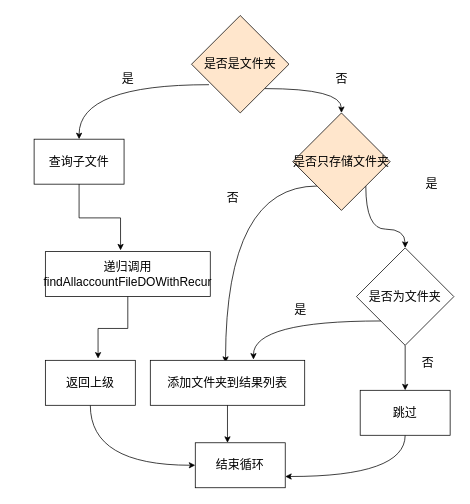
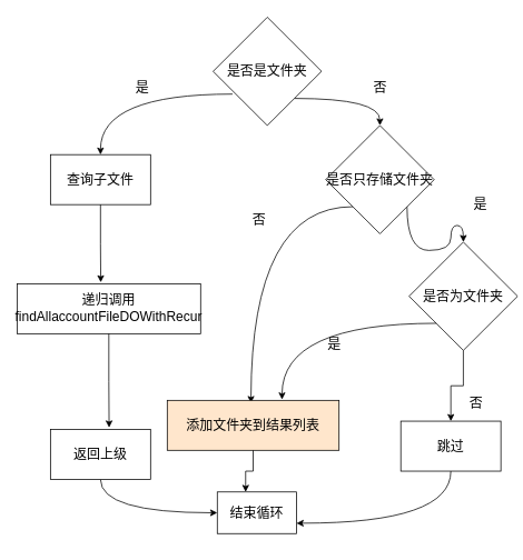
  <mxCell id="0" />
  <mxCell id="1" parent="0" />
  <mxCell id="2" style="edgeStyle=orthogonalEdgeStyle;rounded=0;orthogonalLoop=1;jettySize=auto;html=1;entryX=0.5;entryY=0;entryDx=0;entryDy=0;curved=1;exitX=0.179;exitY=0.71;exitDx=0;exitDy=0;exitPerimeter=0;fontSize=16;" edge="1" parent="1" source="4" target="5"><mxGeometry relative="1" as="geometry" /></mxCell>
  <mxCell id="3" style="edgeStyle=orthogonalEdgeStyle;rounded=0;orthogonalLoop=1;jettySize=auto;html=1;exitX=1;exitY=1;exitDx=0;exitDy=0;entryX=0.5;entryY=0;entryDx=0;entryDy=0;curved=1;fontSize=16;" edge="1" parent="1" source="4" target="8"><mxGeometry relative="1" as="geometry" /></mxCell>
- <mxCell id="4" value="&lt;font style=&quot;vertical-align: inherit;&quot; class=&quot;notranslate fyzs-translate-target fyzs-translate-target-wrapper&quot;&gt;&lt;font style=&quot;vertical-align: inherit;&quot; class=&quot;notranslate fyzs-translate-target fyzs-translate-target-box&quot;&gt;&lt;font style=&quot;vertical-align: inherit;&quot; title=&quot;s&quot; class=&quot;notranslate fyzs-translate-target fyzs-translate-target-text&quot;&gt;是否是文件夹&lt;/font&gt;&lt;/font&gt;&lt;/font&gt;" style="rhombus;whiteSpace=wrap;html=1;fontSize=16;fillColor=#ffe6cc;" vertex="1" parent="1"><mxGeometry x="255" y="20" width="130" height="130" as="geometry" /></mxCell>
- <mxCell id="5" value="&lt;font style=&quot;vertical-align: inherit;&quot; class=&quot;notranslate fyzs-translate-target fyzs-translate-target-wrapper&quot;&gt;&lt;font style=&quot;vertical-align: inherit;&quot; class=&quot;notranslate fyzs-translate-target fyzs-translate-target-box&quot;&gt;&lt;font style=&quot;vertical-align: inherit;&quot; title=&quot;c&quot; class=&quot;notranslate fyzs-translate-target fyzs-translate-target-text&quot;&gt;查询子文件&lt;/font&gt;&lt;/font&gt;&lt;/font&gt;" style="rounded=0;whiteSpace=wrap;html=1;fontSize=16;" vertex="1" parent="1"><mxGeometry x="45" y="185" width="120" height="60" as="geometry" /></mxCell>
+ <mxCell id="4" value="&lt;font style=&quot;vertical-align: inherit;&quot; class=&quot;notranslate fyzs-translate-target fyzs-translate-target-wrapper&quot;&gt;&lt;font style=&quot;vertical-align: inherit;&quot; class=&quot;notranslate fyzs-translate-target fyzs-translate-target-box&quot;&gt;&lt;font style=&quot;vertical-align: inherit;&quot; title=&quot;s&quot; class=&quot;notranslate fyzs-translate-target fyzs-translate-target-text&quot;&gt;是否是文件夹&lt;/font&gt;&lt;/font&gt;&lt;/font&gt;" style="rhombus;whiteSpace=wrap;html=1;fontSize=16;" vertex="1" parent="1"><mxGeometry x="255" y="20" width="130" height="130" as="geometry" /></mxCell>
+ <mxCell id="5" value="&lt;font style=&quot;vertical-align: inherit;&quot; class=&quot;notranslate fyzs-translate-target fyzs-translate-target-wrapper&quot;&gt;&lt;font style=&quot;vertical-align: inherit;&quot; class=&quot;notranslate fyzs-translate-target fyzs-translate-target-box&quot;&gt;&lt;font style=&quot;vertical-align: inherit;&quot; title=&quot;c&quot; class=&quot;notranslate fyzs-translate-target fyzs-translate-target-text&quot;&gt;查询子文件&lt;/font&gt;&lt;/font&gt;&lt;/font&gt;" style="rounded=0;whiteSpace=wrap;html=1;fontSize=16;" vertex="1" parent="1"><mxGeometry x="60" y="185" width="120" height="60" as="geometry" /></mxCell>
  <mxCell id="6" style="edgeStyle=orthogonalEdgeStyle;rounded=0;orthogonalLoop=1;jettySize=auto;html=1;entryX=0.429;entryY=-0.028;entryDx=0;entryDy=0;curved=1;entryPerimeter=0;exitX=0;exitY=1;exitDx=0;exitDy=0;fontSize=16;" edge="1" parent="1" source="8"><mxGeometry relative="1" as="geometry"><mxPoint x="406" y="280" as="sourcePoint" /><mxPoint x="300.374" y="483.32" as="targetPoint" /></mxGeometry></mxCell>
  <mxCell id="7" style="edgeStyle=orthogonalEdgeStyle;rounded=0;orthogonalLoop=1;jettySize=auto;html=1;exitX=1;exitY=1;exitDx=0;exitDy=0;curved=1;fontSize=16;" edge="1" parent="1" source="8" target="13"><mxGeometry relative="1" as="geometry" /></mxCell>
- <mxCell id="8" value="&lt;font style=&quot;vertical-align: inherit;&quot; class=&quot;notranslate fyzs-translate-target fyzs-translate-target-wrapper&quot;&gt;&lt;font style=&quot;vertical-align: inherit;&quot; class=&quot;notranslate fyzs-translate-target fyzs-translate-target-box&quot;&gt;&lt;font style=&quot;vertical-align: inherit;&quot; title=&quot;s&quot; class=&quot;notranslate fyzs-translate-target fyzs-translate-target-text&quot;&gt;是否只存储文件夹&lt;/font&gt;&lt;/font&gt;&lt;/font&gt;" style="rhombus;whiteSpace=wrap;html=1;fontSize=16;fillColor=#ffe6cc;" vertex="1" parent="1"><mxGeometry x="390" y="150" width="130" height="130" as="geometry" /></mxCell>
+ <mxCell id="8" value="&lt;font style=&quot;vertical-align: inherit;&quot; class=&quot;notranslate fyzs-translate-target fyzs-translate-target-wrapper&quot;&gt;&lt;font style=&quot;vertical-align: inherit;&quot; class=&quot;notranslate fyzs-translate-target fyzs-translate-target-box&quot;&gt;&lt;font style=&quot;vertical-align: inherit;&quot; title=&quot;s&quot; class=&quot;notranslate fyzs-translate-target fyzs-translate-target-text&quot;&gt;是否只存储文件夹&lt;/font&gt;&lt;/font&gt;&lt;/font&gt;" style="rhombus;whiteSpace=wrap;html=1;fontSize=16;" vertex="1" parent="1"><mxGeometry x="390" y="150" width="130" height="130" as="geometry" /></mxCell>
  <mxCell id="9" value="&lt;font style=&quot;vertical-align: inherit;&quot; class=&quot;notranslate fyzs-translate-target fyzs-translate-target-wrapper&quot;&gt;&lt;font style=&quot;vertical-align: inherit;&quot; class=&quot;notranslate fyzs-translate-target fyzs-translate-target-box&quot;&gt;&lt;font style=&quot;vertical-align: inherit;&quot; title=&quot;Text&quot; class=&quot;notranslate fyzs-translate-target fyzs-translate-target-text&quot;&gt;是&lt;/font&gt;&lt;/font&gt;&lt;/font&gt;" style="text;html=1;align=center;verticalAlign=middle;resizable=0;points=[];autosize=1;strokeColor=none;fillColor=none;fontSize=16;" vertex="1" parent="1"><mxGeometry x="150" y="90" width="40" height="30" as="geometry" /></mxCell>
  <mxCell id="10" value="&lt;font style=&quot;vertical-align: inherit;&quot; class=&quot;notranslate fyzs-translate-target fyzs-translate-target-wrapper&quot;&gt;&lt;font style=&quot;vertical-align: inherit;&quot; class=&quot;notranslate fyzs-translate-target fyzs-translate-target-box&quot;&gt;&lt;font style=&quot;vertical-align: inherit;&quot; title=&quot;Text&quot; class=&quot;notranslate fyzs-translate-target fyzs-translate-target-text&quot;&gt;否&lt;/font&gt;&lt;/font&gt;&lt;/font&gt;" style="text;html=1;align=center;verticalAlign=middle;resizable=0;points=[];autosize=1;strokeColor=none;fillColor=none;fontSize=16;" vertex="1" parent="1"><mxGeometry x="435" y="90" width="40" height="30" as="geometry" /></mxCell>
- <mxCell id="11" value="&lt;font style=&quot;vertical-align: inherit;&quot; class=&quot;notranslate fyzs-translate-target fyzs-translate-target-wrapper&quot;&gt;&lt;font style=&quot;vertical-align: inherit;&quot; class=&quot;notranslate fyzs-translate-target fyzs-translate-target-box&quot;&gt;&lt;font style=&quot;vertical-align: inherit;&quot; title=&quot;d&quot; class=&quot;notranslate fyzs-translate-target fyzs-translate-target-text&quot;&gt;递归调用&lt;/font&gt;&lt;/font&gt;&lt;/font&gt;&lt;div&gt;&lt;font style=&quot;vertical-align: inherit;&quot; class=&quot;notranslate fyzs-translate-target fyzs-translate-target-wrapper&quot;&gt;&lt;font style=&quot;vertical-align: inherit;&quot; class=&quot;notranslate fyzs-translate-target fyzs-translate-target-box&quot;&gt;&lt;font style=&quot;vertical-align: inherit;&quot; title=&quot;d&quot; class=&quot;notranslate fyzs-translate-target fyzs-translate-target-text&quot;&gt;findAllaccountFileDOWithRecur&lt;/font&gt;&lt;/font&gt;&lt;/font&gt;&lt;/div&gt;" style="rounded=0;whiteSpace=wrap;html=1;fontSize=16;" vertex="1" parent="1"><mxGeometry x="60" y="335" width="220" height="60" as="geometry" /></mxCell>
+ <mxCell id="11" value="&lt;font style=&quot;vertical-align: inherit;&quot; class=&quot;notranslate fyzs-translate-target fyzs-translate-target-wrapper&quot;&gt;&lt;font style=&quot;vertical-align: inherit;&quot; class=&quot;notranslate fyzs-translate-target fyzs-translate-target-box&quot;&gt;&lt;font style=&quot;vertical-align: inherit;&quot; title=&quot;d&quot; class=&quot;notranslate fyzs-translate-target fyzs-translate-target-text&quot;&gt;递归调用&lt;/font&gt;&lt;/font&gt;&lt;/font&gt;&lt;div&gt;&lt;font style=&quot;vertical-align: inherit;&quot; class=&quot;notranslate fyzs-translate-target fyzs-translate-target-wrapper&quot;&gt;&lt;font style=&quot;vertical-align: inherit;&quot; class=&quot;notranslate fyzs-translate-target fyzs-translate-target-box&quot;&gt;&lt;font style=&quot;vertical-align: inherit;&quot; title=&quot;d&quot; class=&quot;notranslate fyzs-translate-target fyzs-translate-target-text&quot;&gt;findAllaccountFileDOWithRecur&lt;/font&gt;&lt;/font&gt;&lt;/font&gt;&lt;/div&gt;" style="rounded=0;whiteSpace=wrap;html=1;fontSize=16;" vertex="1" parent="1"><mxGeometry x="20" y="340" width="220" height="60" as="geometry" /></mxCell>
  <mxCell id="12" style="edgeStyle=orthogonalEdgeStyle;rounded=0;orthogonalLoop=1;jettySize=auto;html=1;entryX=0.5;entryY=0;entryDx=0;entryDy=0;fontSize=16;" edge="1" parent="1" source="13" target="23"><mxGeometry relative="1" as="geometry" /></mxCell>
- <mxCell id="13" value="&lt;font style=&quot;vertical-align: inherit;&quot; class=&quot;notranslate fyzs-translate-target fyzs-translate-target-wrapper&quot;&gt;&lt;font style=&quot;vertical-align: inherit;&quot; class=&quot;notranslate fyzs-translate-target fyzs-translate-target-box&quot;&gt;&lt;font style=&quot;vertical-align: inherit;&quot; title=&quot;s&quot; class=&quot;notranslate fyzs-translate-target fyzs-translate-target-text&quot;&gt;是否为文件夹&lt;/font&gt;&lt;/font&gt;&lt;/font&gt;" style="rhombus;whiteSpace=wrap;html=1;fontSize=16;" vertex="1" parent="1"><mxGeometry x="475" y="330" width="130" height="130" as="geometry" /></mxCell>
+ <mxCell id="13" value="&lt;font style=&quot;vertical-align: inherit;&quot; class=&quot;notranslate fyzs-translate-target fyzs-translate-target-wrapper&quot;&gt;&lt;font style=&quot;vertical-align: inherit;&quot; class=&quot;notranslate fyzs-translate-target fyzs-translate-target-box&quot;&gt;&lt;font style=&quot;vertical-align: inherit;&quot; title=&quot;s&quot; class=&quot;notranslate fyzs-translate-target fyzs-translate-target-text&quot;&gt;是否为文件夹&lt;/font&gt;&lt;/font&gt;&lt;/font&gt;" style="rhombus;whiteSpace=wrap;html=1;fontSize=16;" vertex="1" parent="1"><mxGeometry x="490" y="290" width="130" height="130" as="geometry" /></mxCell>
  <mxCell id="14" value="&lt;font style=&quot;vertical-align: inherit;&quot; class=&quot;notranslate fyzs-translate-target fyzs-translate-target-wrapper&quot;&gt;&lt;font style=&quot;vertical-align: inherit;&quot; class=&quot;notranslate fyzs-translate-target fyzs-translate-target-box&quot;&gt;&lt;font style=&quot;vertical-align: inherit;&quot; title=&quot;Text&quot; class=&quot;notranslate fyzs-translate-target fyzs-translate-target-text&quot;&gt;是&lt;/font&gt;&lt;/font&gt;&lt;/font&gt;" style="text;html=1;align=center;verticalAlign=middle;resizable=0;points=[];autosize=1;strokeColor=none;fillColor=none;fontSize=16;" vertex="1" parent="1"><mxGeometry x="555" y="230" width="40" height="30" as="geometry" /></mxCell>
  <mxCell id="15" style="edgeStyle=orthogonalEdgeStyle;rounded=0;orthogonalLoop=1;jettySize=auto;html=1;entryX=0.456;entryY=-0.028;entryDx=0;entryDy=0;entryPerimeter=0;fontSize=16;" edge="1" parent="1" source="5" target="11"><mxGeometry relative="1" as="geometry" /></mxCell>
  <mxCell id="16" style="edgeStyle=orthogonalEdgeStyle;rounded=0;orthogonalLoop=1;jettySize=auto;html=1;entryX=0;entryY=0.5;entryDx=0;entryDy=0;curved=1;exitX=0.5;exitY=1;exitDx=0;exitDy=0;fontSize=16;" edge="1" parent="1" source="17" target="19"><mxGeometry relative="1" as="geometry" /></mxCell>
- <mxCell id="17" value="&lt;font style=&quot;vertical-align: inherit;&quot; class=&quot;notranslate fyzs-translate-target fyzs-translate-target-wrapper&quot;&gt;&lt;font style=&quot;vertical-align: inherit;&quot; class=&quot;notranslate fyzs-translate-target fyzs-translate-target-box&quot;&gt;&lt;font style=&quot;vertical-align: inherit;&quot; title=&quot;f&quot; class=&quot;notranslate fyzs-translate-target fyzs-translate-target-text&quot;&gt;返回上级&lt;/font&gt;&lt;/font&gt;&lt;/font&gt;" style="rounded=0;whiteSpace=wrap;html=1;fontSize=16;" vertex="1" parent="1"><mxGeometry x="60" y="480" width="120" height="60" as="geometry" /></mxCell>
+ <mxCell id="17" value="&lt;font style=&quot;vertical-align: inherit;&quot; class=&quot;notranslate fyzs-translate-target fyzs-translate-target-wrapper&quot;&gt;&lt;font style=&quot;vertical-align: inherit;&quot; class=&quot;notranslate fyzs-translate-target fyzs-translate-target-box&quot;&gt;&lt;font style=&quot;vertical-align: inherit;&quot; title=&quot;f&quot; class=&quot;notranslate fyzs-translate-target fyzs-translate-target-text&quot;&gt;返回上级&lt;/font&gt;&lt;/font&gt;&lt;/font&gt;" style="rounded=0;whiteSpace=wrap;html=1;fontSize=16;" vertex="1" parent="1"><mxGeometry x="60" y="515" width="120" height="60" as="geometry" /></mxCell>
  <mxCell id="18" style="edgeStyle=orthogonalEdgeStyle;rounded=0;orthogonalLoop=1;jettySize=auto;html=1;entryX=0.586;entryY=-0.039;entryDx=0;entryDy=0;entryPerimeter=0;fontSize=16;" edge="1" parent="1" source="11" target="17"><mxGeometry relative="1" as="geometry" /></mxCell>
- <mxCell id="19" value="&lt;font style=&quot;vertical-align: inherit;&quot; class=&quot;notranslate fyzs-translate-target fyzs-translate-target-wrapper&quot;&gt;&lt;font style=&quot;vertical-align: inherit;&quot; class=&quot;notranslate fyzs-translate-target fyzs-translate-target-box&quot;&gt;&lt;font style=&quot;vertical-align: inherit;&quot; title=&quot;j&quot; class=&quot;notranslate fyzs-translate-target fyzs-translate-target-text&quot;&gt;结束循环&lt;/font&gt;&lt;/font&gt;&lt;/font&gt;" style="rounded=0;whiteSpace=wrap;html=1;fontSize=16;" vertex="1" parent="1"><mxGeometry x="260" y="590" width="120" height="60" as="geometry" /></mxCell>
- <mxCell id="20" value="&lt;font style=&quot;vertical-align: inherit;&quot; class=&quot;notranslate fyzs-translate-target fyzs-translate-target-wrapper&quot;&gt;&lt;font style=&quot;vertical-align: inherit;&quot; class=&quot;notranslate fyzs-translate-target fyzs-translate-target-box&quot;&gt;&lt;font style=&quot;vertical-align: inherit;&quot; title=&quot;t&quot; class=&quot;notranslate fyzs-translate-target fyzs-translate-target-text&quot;&gt;添加文件夹到结果列表&lt;/font&gt;&lt;/font&gt;&lt;/font&gt;" style="rounded=0;whiteSpace=wrap;html=1;fontSize=16;" vertex="1" parent="1"><mxGeometry x="200" y="480" width="206" height="60" as="geometry" /></mxCell>
+ <mxCell id="19" value="&lt;font style=&quot;vertical-align: inherit;&quot; class=&quot;notranslate fyzs-translate-target fyzs-translate-target-wrapper&quot;&gt;&lt;font style=&quot;vertical-align: inherit;&quot; class=&quot;notranslate fyzs-translate-target fyzs-translate-target-box&quot;&gt;&lt;font style=&quot;vertical-align: inherit;&quot; title=&quot;j&quot; class=&quot;notranslate fyzs-translate-target fyzs-translate-target-text&quot;&gt;结束循环&lt;/font&gt;&lt;/font&gt;&lt;/font&gt;" style="rounded=0;whiteSpace=wrap;html=1;fontSize=16;" vertex="1" parent="1"><mxGeometry x="260" y="590" width="95" height="50" as="geometry" /></mxCell>
+ <mxCell id="20" value="&lt;font style=&quot;vertical-align: inherit;&quot; class=&quot;notranslate fyzs-translate-target fyzs-translate-target-wrapper&quot;&gt;&lt;font style=&quot;vertical-align: inherit;&quot; class=&quot;notranslate fyzs-translate-target fyzs-translate-target-box&quot;&gt;&lt;font style=&quot;vertical-align: inherit;&quot; title=&quot;t&quot; class=&quot;notranslate fyzs-translate-target fyzs-translate-target-text&quot;&gt;添加文件夹到结果列表&lt;/font&gt;&lt;/font&gt;&lt;/font&gt;" style="rounded=0;whiteSpace=wrap;html=1;fontSize=16;fillColor=#ffe6cc;" vertex="1" parent="1"><mxGeometry x="200" y="480" width="206" height="60" as="geometry" /></mxCell>
  <mxCell id="21" value="&lt;font style=&quot;vertical-align: inherit;&quot; class=&quot;notranslate fyzs-translate-target fyzs-translate-target-wrapper&quot;&gt;&lt;font style=&quot;vertical-align: inherit;&quot; class=&quot;notranslate fyzs-translate-target fyzs-translate-target-box&quot;&gt;&lt;font style=&quot;vertical-align: inherit;&quot; title=&quot;Text&quot; class=&quot;notranslate fyzs-translate-target fyzs-translate-target-text&quot;&gt;否&lt;/font&gt;&lt;/font&gt;&lt;/font&gt;" style="text;html=1;align=center;verticalAlign=middle;resizable=0;points=[];autosize=1;strokeColor=none;fillColor=none;fontSize=16;" vertex="1" parent="1"><mxGeometry x="290" y="248" width="40" height="30" as="geometry" /></mxCell>
  <mxCell id="22" style="edgeStyle=orthogonalEdgeStyle;rounded=0;orthogonalLoop=1;jettySize=auto;html=1;exitX=0.5;exitY=1;exitDx=0;exitDy=0;entryX=1;entryY=0.75;entryDx=0;entryDy=0;curved=1;fontSize=16;" edge="1" parent="1" source="23" target="19"><mxGeometry relative="1" as="geometry" /></mxCell>
- <mxCell id="23" value="&lt;font style=&quot;vertical-align: inherit;&quot; class=&quot;notranslate fyzs-translate-target fyzs-translate-target-wrapper&quot;&gt;&lt;font style=&quot;vertical-align: inherit;&quot; class=&quot;notranslate fyzs-translate-target fyzs-translate-target-box&quot;&gt;&lt;font style=&quot;vertical-align: inherit;&quot; title=&quot;t&quot; class=&quot;notranslate fyzs-translate-target fyzs-translate-target-text&quot;&gt;跳过&lt;/font&gt;&lt;/font&gt;&lt;/font&gt;" style="rounded=0;whiteSpace=wrap;html=1;fontSize=16;" vertex="1" parent="1"><mxGeometry x="480" y="520" width="120" height="60" as="geometry" /></mxCell>
+ <mxCell id="23" value="&lt;font style=&quot;vertical-align: inherit;&quot; class=&quot;notranslate fyzs-translate-target fyzs-translate-target-wrapper&quot;&gt;&lt;font style=&quot;vertical-align: inherit;&quot; class=&quot;notranslate fyzs-translate-target fyzs-translate-target-box&quot;&gt;&lt;font style=&quot;vertical-align: inherit;&quot; title=&quot;t&quot; class=&quot;notranslate fyzs-translate-target fyzs-translate-target-text&quot;&gt;跳过&lt;/font&gt;&lt;/font&gt;&lt;/font&gt;" style="rounded=0;whiteSpace=wrap;html=1;fontSize=16;" vertex="1" parent="1"><mxGeometry x="480" y="505" width="120" height="60" as="geometry" /></mxCell>
  <mxCell id="24" style="edgeStyle=orthogonalEdgeStyle;rounded=0;orthogonalLoop=1;jettySize=auto;html=1;exitX=0;exitY=1;exitDx=0;exitDy=0;entryX=0.668;entryY=-0.017;entryDx=0;entryDy=0;entryPerimeter=0;curved=1;fontSize=16;" edge="1" parent="1" source="13" target="20"><mxGeometry relative="1" as="geometry" /></mxCell>
  <mxCell id="25" value="&lt;font style=&quot;vertical-align: inherit;&quot; class=&quot;notranslate fyzs-translate-target fyzs-translate-target-wrapper&quot;&gt;&lt;font style=&quot;vertical-align: inherit;&quot; class=&quot;notranslate fyzs-translate-target fyzs-translate-target-box&quot;&gt;&lt;font style=&quot;vertical-align: inherit;&quot; title=&quot;Text&quot; class=&quot;notranslate fyzs-translate-target fyzs-translate-target-text&quot;&gt;是&lt;/font&gt;&lt;/font&gt;&lt;/font&gt;" style="text;html=1;align=center;verticalAlign=middle;resizable=0;points=[];autosize=1;strokeColor=none;fillColor=none;fontSize=16;" vertex="1" parent="1"><mxGeometry x="380" y="398" width="40" height="30" as="geometry" /></mxCell>
  <mxCell id="26" value="&lt;font style=&quot;vertical-align: inherit;&quot; class=&quot;notranslate fyzs-translate-target fyzs-translate-target-wrapper&quot;&gt;&lt;font style=&quot;vertical-align: inherit;&quot; class=&quot;notranslate fyzs-translate-target fyzs-translate-target-box&quot;&gt;&lt;font style=&quot;vertical-align: inherit;&quot; title=&quot;Text&quot; class=&quot;notranslate fyzs-translate-target fyzs-translate-target-text&quot;&gt;否&lt;/font&gt;&lt;/font&gt;&lt;/font&gt;" style="text;html=1;align=center;verticalAlign=middle;resizable=0;points=[];autosize=1;strokeColor=none;fillColor=none;fontSize=16;" vertex="1" parent="1"><mxGeometry x="550" y="468" width="40" height="30" as="geometry" /></mxCell>
  <mxCell id="27" style="edgeStyle=orthogonalEdgeStyle;rounded=0;orthogonalLoop=1;jettySize=auto;html=1;entryX=0.358;entryY=0;entryDx=0;entryDy=0;entryPerimeter=0;fontSize=16;" edge="1" parent="1" source="20" target="19"><mxGeometry relative="1" as="geometry" /></mxCell>
